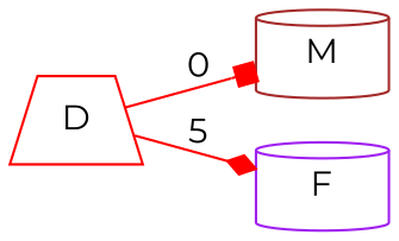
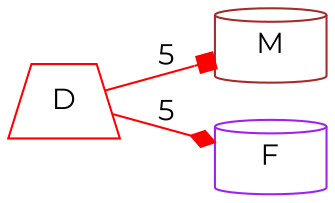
  digraph {
    fontname=Montserrat
    rankdir=LR
    node [fontname=Montserrat shape=cylinder]
    edge [color=red fontname=Montserrat]
    D [color=red shape=trapezium]
    M [color=brown]
    F [color=purple]
-   D -> M [arrowhead=box label=0]
+   D -> M [arrowhead=box label=5]
    D -> F [arrowhead=diamond label=5]
  }
